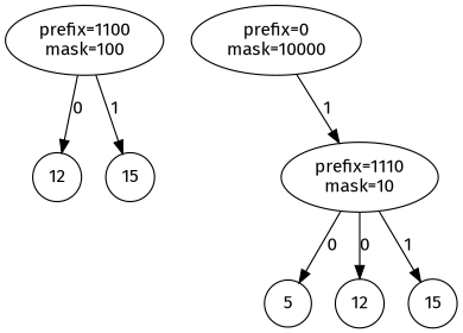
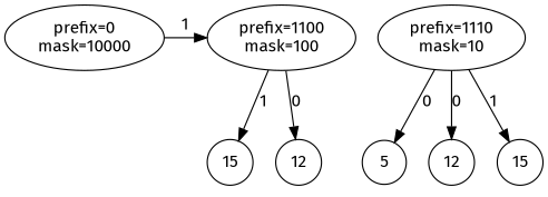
  digraph {
    fontname="Fira Sans"
    node [fontname="Fira Sans" shape=circle]
    edge [fontname="Fira Sans"]
    n1 [label="prefix=1100\nmask=100" shape=ellipse]
    n2 [label="prefix=0\nmask=10000" shape=ellipse]
    12
    15
    bm [style=invis]
    n6 [label="prefix=1110\nmask=10" shape=ellipse]
    n7 [label=5]
    n8 [label=12]
    n9 [label=15]
    subgraph sub_1 {
      rank=same
      n1
      n2
    }
    n1 -> 12 [label=0]
    n1 -> 15 [label=1]
    n2 -> bm [style=invis]
-   n2 -> n6 [label=1]
+   n2 -> n1 [label=1]
    n6 -> n7 [label=0]
    n6 -> n8 [label=0]
    n6 -> n9 [label=1]
  }
